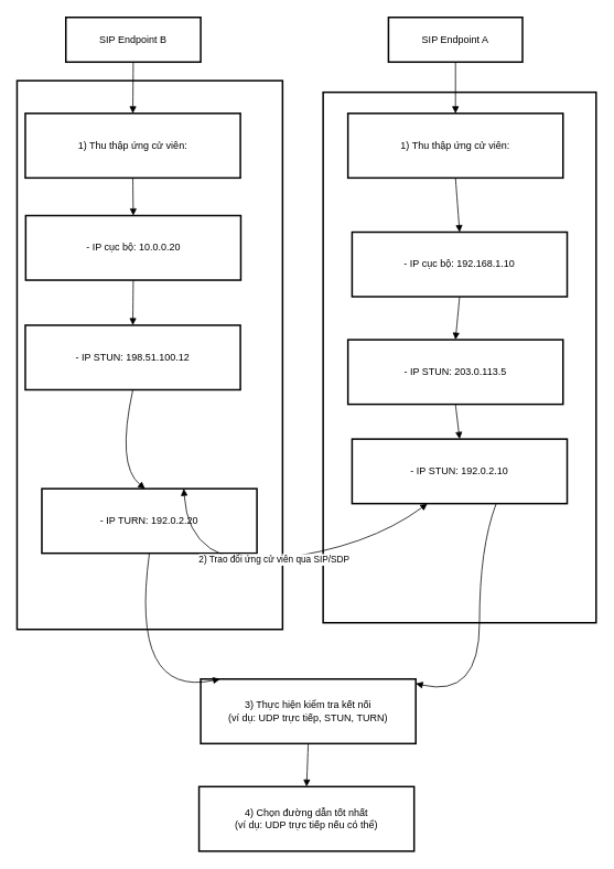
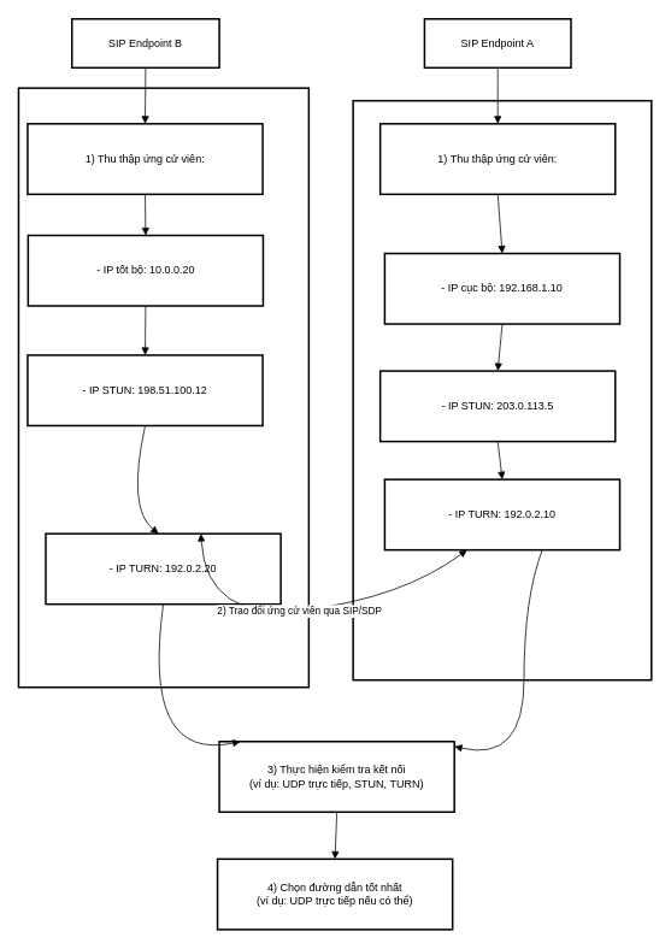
  <mxCell id="0" />
  <mxCell id="1" parent="0" />
  <mxCell id="2" value="Endpoint B" style="whiteSpace=wrap;strokeWidth=2;" parent="1" vertex="1"><mxGeometry x="20" y="97" width="321" height="663" as="geometry" /></mxCell>
  <mxCell id="3" value="Endpoint A" style="whiteSpace=wrap;strokeWidth=2;" parent="1" vertex="1"><mxGeometry x="390" y="111" width="330" height="641" as="geometry" /></mxCell>
  <mxCell id="4" value="SIP Endpoint A" style="whiteSpace=wrap;strokeWidth=2;" parent="1" vertex="1"><mxGeometry x="469" y="20.5" width="162" height="54" as="geometry" /></mxCell>
  <mxCell id="5" value="1) Thu thập ứng cử viên:" style="whiteSpace=wrap;strokeWidth=2;" parent="1" vertex="1"><mxGeometry x="420" y="136.5" width="260" height="78" as="geometry" /></mxCell>
  <mxCell id="6" value="- IP cục bộ: 192.168.1.10" style="whiteSpace=wrap;strokeWidth=2;" parent="1" vertex="1"><mxGeometry x="425" y="280" width="260" height="78" as="geometry" /></mxCell>
  <mxCell id="7" value="- IP STUN: 203.0.113.5" style="whiteSpace=wrap;strokeWidth=2;" parent="1" vertex="1"><mxGeometry x="420" y="410" width="260" height="78" as="geometry" /></mxCell>
- <mxCell id="8" value="- IP STUN: 192.0.2.10" style="whiteSpace=wrap;strokeWidth=2;" parent="1" vertex="1"><mxGeometry x="425" y="530" width="260" height="78" as="geometry" /></mxCell>
+ <mxCell id="8" value="- IP TURN: 192.0.2.10" style="whiteSpace=wrap;strokeWidth=2;" parent="1" vertex="1"><mxGeometry x="425" y="530" width="260" height="78" as="geometry" /></mxCell>
  <mxCell id="9" value="SIP Endpoint B" style="whiteSpace=wrap;strokeWidth=2;" parent="1" vertex="1"><mxGeometry x="79" y="20.5" width="163" height="54" as="geometry" /></mxCell>
  <mxCell id="10" value="1) Thu thập ứng cử viên:" style="whiteSpace=wrap;strokeWidth=2;" parent="1" vertex="1"><mxGeometry x="30" y="136.5" width="260" height="78" as="geometry" /></mxCell>
- <mxCell id="11" value="- IP cục bộ: 10.0.0.20" style="whiteSpace=wrap;strokeWidth=2;" parent="1" vertex="1"><mxGeometry x="30.5" y="260" width="260" height="78" as="geometry" /></mxCell>
+ <mxCell id="11" value="- IP tốt bộ: 10.0.0.20" style="whiteSpace=wrap;strokeWidth=2;" parent="1" vertex="1"><mxGeometry x="30.5" y="260" width="260" height="78" as="geometry" /></mxCell>
  <mxCell id="12" value="- IP STUN: 198.51.100.12" style="whiteSpace=wrap;strokeWidth=2;" parent="1" vertex="1"><mxGeometry x="30" y="392.5" width="260" height="78" as="geometry" /></mxCell>
  <mxCell id="13" value="- IP TURN: 192.0.2.20" style="whiteSpace=wrap;strokeWidth=2;" parent="1" vertex="1"><mxGeometry x="50" y="590" width="260" height="78" as="geometry" /></mxCell>
  <mxCell id="14" value="3) Thực hiện kiểm tra kết nối&#10;(ví dụ: UDP trực tiếp, STUN, TURN)" style="whiteSpace=wrap;strokeWidth=2;" parent="1" vertex="1"><mxGeometry x="242" y="820" width="260" height="78" as="geometry" /></mxCell>
  <mxCell id="15" value="4) Chọn đường dẫn tốt nhất&#10;(ví dụ: UDP trực tiếp nếu có thể)" style="whiteSpace=wrap;strokeWidth=2;" parent="1" vertex="1"><mxGeometry x="240" y="950" width="260" height="78" as="geometry" /></mxCell>
  <mxCell id="16" value="" style="curved=1;startArrow=none;endArrow=block;exitX=0.5;exitY=1;entryX=0.5;entryY=0;rounded=0;" parent="1" source="4" target="5" edge="1"><mxGeometry relative="1" as="geometry"><Array as="points" /></mxGeometry></mxCell>
  <mxCell id="17" value="" style="curved=1;startArrow=none;endArrow=block;exitX=0.5;exitY=1;entryX=0.5;entryY=0;rounded=0;" parent="1" source="5" target="6" edge="1"><mxGeometry relative="1" as="geometry"><Array as="points" /></mxGeometry></mxCell>
  <mxCell id="18" value="" style="curved=1;startArrow=none;endArrow=block;exitX=0.5;exitY=1;entryX=0.5;entryY=0;rounded=0;" parent="1" source="6" target="7" edge="1"><mxGeometry relative="1" as="geometry"><Array as="points" /></mxGeometry></mxCell>
  <mxCell id="19" value="" style="curved=1;startArrow=none;endArrow=block;exitX=0.5;exitY=1;entryX=0.5;entryY=0;rounded=0;" parent="1" source="7" target="8" edge="1"><mxGeometry relative="1" as="geometry"><Array as="points" /></mxGeometry></mxCell>
  <mxCell id="20" value="" style="curved=1;startArrow=none;endArrow=block;exitX=0.5;exitY=1;entryX=0.5;entryY=0;rounded=0;" parent="1" source="9" target="10" edge="1"><mxGeometry relative="1" as="geometry"><Array as="points" /></mxGeometry></mxCell>
  <mxCell id="21" value="" style="curved=1;startArrow=none;endArrow=block;exitX=0.5;exitY=1;entryX=0.5;entryY=0;rounded=0;" parent="1" source="10" target="11" edge="1"><mxGeometry relative="1" as="geometry"><Array as="points" /></mxGeometry></mxCell>
  <mxCell id="22" value="" style="curved=1;startArrow=none;endArrow=block;exitX=0.5;exitY=1;entryX=0.5;entryY=0;rounded=0;" parent="1" source="11" target="12" edge="1"><mxGeometry relative="1" as="geometry"><Array as="points" /></mxGeometry></mxCell>
  <mxCell id="23" value="" style="curved=1;startArrow=none;endArrow=block;exitX=0.5;exitY=1;entryX=0.48;entryY=0;rounded=0;" parent="1" source="12" target="13" edge="1"><mxGeometry relative="1" as="geometry"><Array as="points"><mxPoint x="140" y="562" /></Array></mxGeometry></mxCell>
  <mxCell id="24" value="2) Trao đổi ứng cử viên qua SIP/SDP" style="curved=1;startArrow=block;endArrow=block;exitX=0.35;exitY=1;entryX=0.66;entryY=0;rounded=0;" parent="1" source="8" target="13" edge="1"><mxGeometry relative="1" as="geometry"><Array as="points"><mxPoint x="444" y="661" /><mxPoint x="228" y="688" /></Array></mxGeometry></mxCell>
  <mxCell id="25" value="" style="curved=1;startArrow=none;endArrow=block;exitX=0.67;exitY=1;entryX=1;entryY=0.07;rounded=0;" parent="1" source="8" target="14" edge="1"><mxGeometry relative="1" as="geometry"><Array as="points"><mxPoint x="579" y="661" /><mxPoint x="579" y="843" /></Array></mxGeometry></mxCell>
  <mxCell id="26" value="" style="curved=1;startArrow=none;endArrow=block;exitX=0.5;exitY=1;entryX=0.09;entryY=0;rounded=0;" parent="1" source="13" target="14" edge="1"><mxGeometry relative="1" as="geometry"><Array as="points"><mxPoint x="156" y="843" /></Array></mxGeometry></mxCell>
  <mxCell id="27" value="" style="curved=1;startArrow=none;endArrow=block;exitX=0.5;exitY=1;entryX=0.5;entryY=0;rounded=0;" parent="1" source="14" target="15" edge="1"><mxGeometry relative="1" as="geometry"><Array as="points" /></mxGeometry></mxCell>
